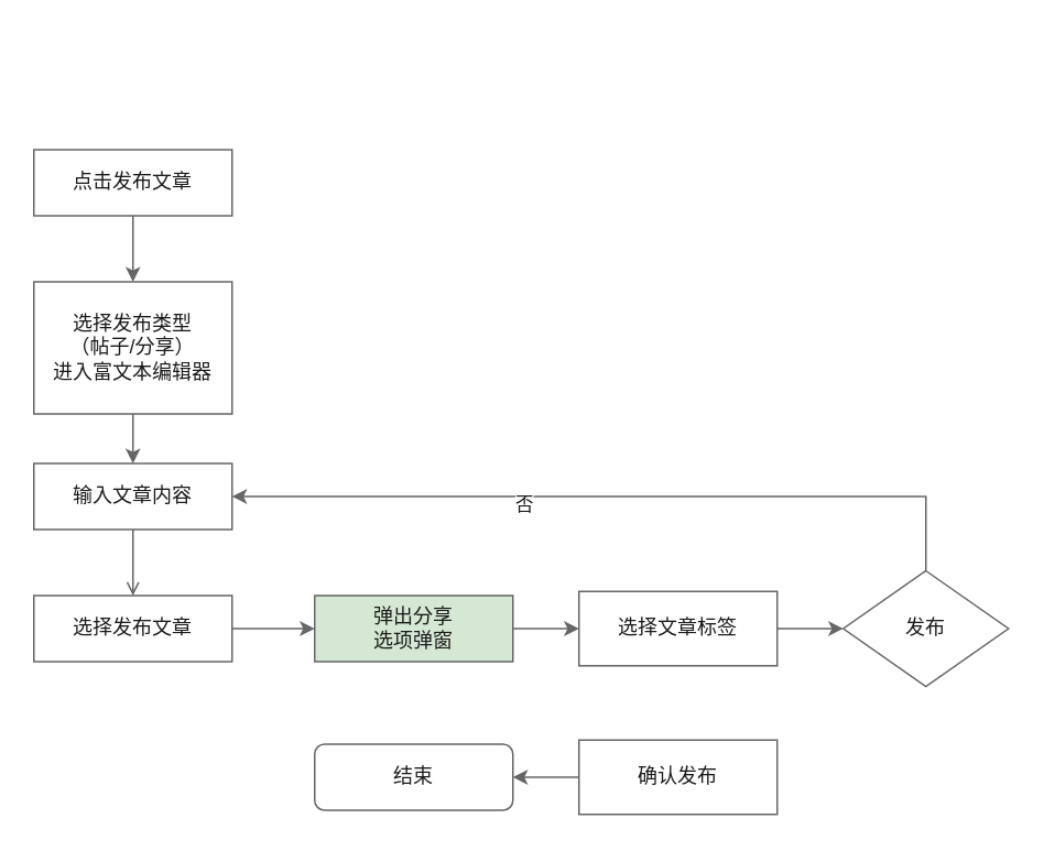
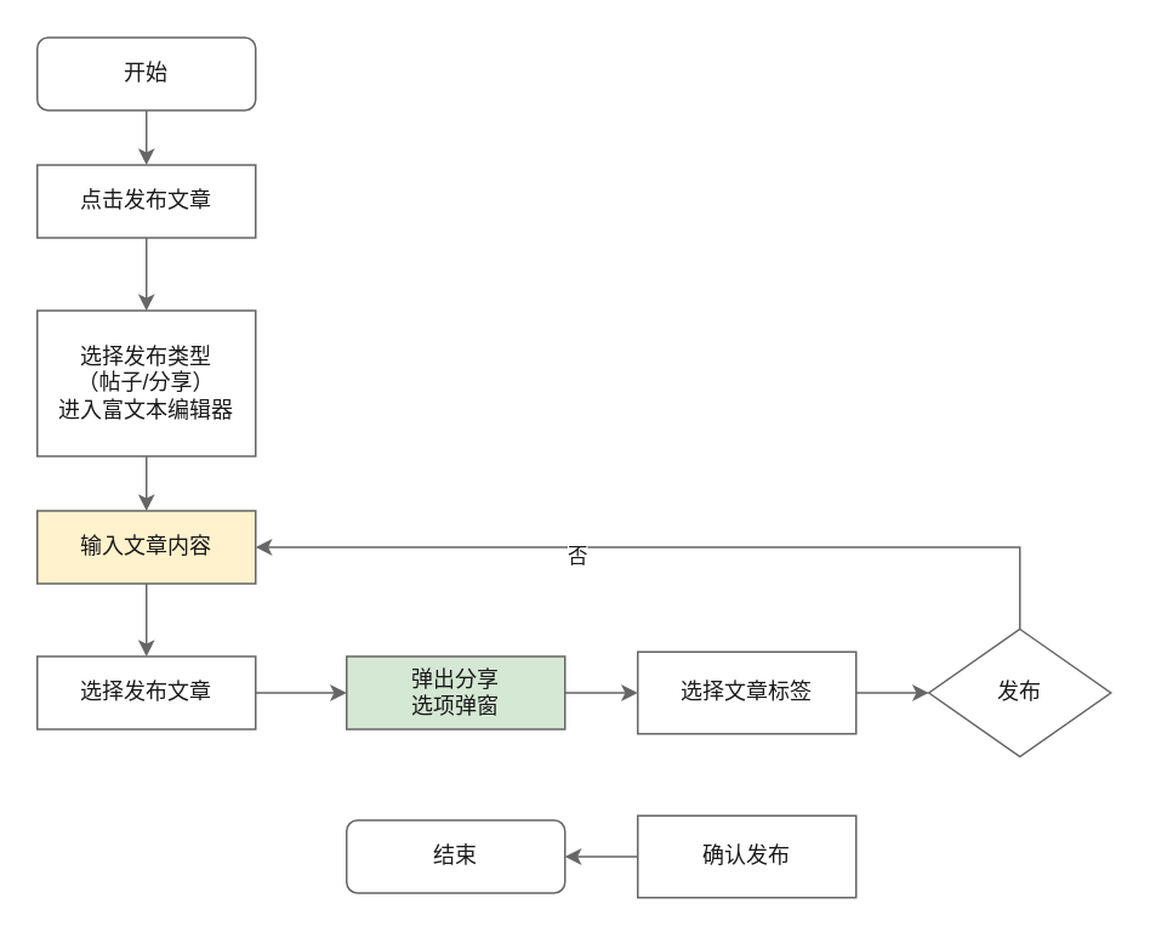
  <mxCell id="0" />
  <mxCell id="1" parent="0" />
+ <mxCell id="2" style="edgeStyle=orthogonalEdgeStyle;rounded=0;orthogonalLoop=1;jettySize=auto;html=1;entryX=0.5;entryY=0;entryDx=0;entryDy=0;fontFamily=Helvetica;fontColor=#1A1A1A;strokeColor=#666666;" edge="1" parent="1" source="3" target="5"><mxGeometry relative="1" as="geometry"><mxPoint x="80" y="120" as="targetPoint" /></mxGeometry></mxCell>
+ <mxCell id="3" value="开始" style="rounded=1;whiteSpace=wrap;html=1;fontFamily=Helvetica;fontColor=#1A1A1A;strokeColor=#666666;" vertex="1" parent="1"><mxGeometry x="20" y="20" width="120" height="40" as="geometry" /></mxCell>
  <mxCell id="4" value="" style="edgeStyle=orthogonalEdgeStyle;rounded=0;orthogonalLoop=1;jettySize=auto;html=1;fontFamily=Helvetica;fontColor=#1A1A1A;strokeColor=#666666;" edge="1" parent="1" source="5" target="21"><mxGeometry relative="1" as="geometry" /></mxCell>
  <mxCell id="5" value="&lt;p&gt;点击发布文章&lt;/p&gt;" style="rounded=0;whiteSpace=wrap;html=1;fontFamily=Helvetica;fontColor=#1A1A1A;strokeColor=#666666;" vertex="1" parent="1"><mxGeometry x="20" y="90" width="120" height="40" as="geometry" /></mxCell>
- <mxCell id="6" value="" style="edgeStyle=orthogonalEdgeStyle;rounded=0;orthogonalLoop=1;jettySize=auto;html=1;fontFamily=Helvetica;fontColor=#1A1A1A;strokeColor=#666666;endArrow=open;" edge="1" parent="1" source="7" target="9"><mxGeometry relative="1" as="geometry" /></mxCell>
- <mxCell id="7" value="输入文章内容" style="whiteSpace=wrap;html=1;rounded=0;fontFamily=Helvetica;fontColor=#1A1A1A;strokeColor=#666666;" vertex="1" parent="1"><mxGeometry x="20" y="280" width="120" height="40" as="geometry" /></mxCell>
+ <mxCell id="6" value="" style="edgeStyle=orthogonalEdgeStyle;rounded=0;orthogonalLoop=1;jettySize=auto;html=1;fontFamily=Helvetica;fontColor=#1A1A1A;strokeColor=#666666;" edge="1" parent="1" source="7" target="9"><mxGeometry relative="1" as="geometry" /></mxCell>
+ <mxCell id="7" value="输入文章内容" style="whiteSpace=wrap;html=1;rounded=0;fontFamily=Helvetica;fontColor=#1A1A1A;strokeColor=#666666;fillColor=#fff2cc;" vertex="1" parent="1"><mxGeometry x="20" y="280" width="120" height="40" as="geometry" /></mxCell>
  <mxCell id="8" value="" style="edgeStyle=orthogonalEdgeStyle;rounded=0;orthogonalLoop=1;jettySize=auto;html=1;fontFamily=Helvetica;fontColor=#1A1A1A;strokeColor=#666666;" edge="1" parent="1" source="9" target="11"><mxGeometry relative="1" as="geometry" /></mxCell>
  <mxCell id="9" value="选择发布文章" style="whiteSpace=wrap;html=1;rounded=0;fontFamily=Helvetica;fontColor=#1A1A1A;strokeColor=#666666;" vertex="1" parent="1"><mxGeometry x="20" y="360" width="120" height="40" as="geometry" /></mxCell>
  <mxCell id="10" value="" style="edgeStyle=orthogonalEdgeStyle;rounded=0;orthogonalLoop=1;jettySize=auto;html=1;fontFamily=Helvetica;fontColor=#1A1A1A;strokeColor=#666666;" edge="1" parent="1" source="11" target="13"><mxGeometry relative="1" as="geometry" /></mxCell>
  <mxCell id="11" value="弹出分享&lt;br&gt;选项弹窗" style="whiteSpace=wrap;html=1;rounded=0;fontFamily=Helvetica;fontColor=#1A1A1A;strokeColor=#666666;fillColor=#d5e8d4;" vertex="1" parent="1"><mxGeometry x="190" y="360" width="120" height="40" as="geometry" /></mxCell>
  <mxCell id="12" value="" style="edgeStyle=orthogonalEdgeStyle;rounded=0;orthogonalLoop=1;jettySize=auto;html=1;fontFamily=Helvetica;fontColor=#1A1A1A;strokeColor=#666666;" edge="1" parent="1" source="13" target="16"><mxGeometry relative="1" as="geometry" /></mxCell>
  <mxCell id="13" value="选择文章标签" style="whiteSpace=wrap;html=1;rounded=0;fontFamily=Helvetica;fontColor=#1A1A1A;strokeColor=#666666;" vertex="1" parent="1"><mxGeometry x="350" y="357.5" width="120" height="45" as="geometry" /></mxCell>
  <mxCell id="14" style="edgeStyle=orthogonalEdgeStyle;rounded=0;orthogonalLoop=1;jettySize=auto;html=1;entryX=1;entryY=0.5;entryDx=0;entryDy=0;fontFamily=Helvetica;fontColor=#1A1A1A;strokeColor=#666666;" edge="1" parent="1" source="16" target="7"><mxGeometry relative="1" as="geometry"><Array as="points"><mxPoint x="560" y="300" /></Array></mxGeometry></mxCell>
  <mxCell id="15" value="否" style="edgeLabel;html=1;align=center;verticalAlign=middle;resizable=0;points=[];fontFamily=Helvetica;fontColor=#1A1A1A;strokeColor=#666666;" vertex="1" connectable="0" parent="14"><mxGeometry x="0.245" y="4" relative="1" as="geometry"><mxPoint as="offset" /></mxGeometry></mxCell>
  <mxCell id="16" value="发布" style="rhombus;whiteSpace=wrap;html=1;rounded=0;fontFamily=Helvetica;fontColor=#1A1A1A;strokeColor=#666666;" vertex="1" parent="1"><mxGeometry x="510" y="345" width="100" height="70" as="geometry" /></mxCell>
  <mxCell id="17" value="" style="edgeStyle=orthogonalEdgeStyle;rounded=0;orthogonalLoop=1;jettySize=auto;html=1;fontFamily=Helvetica;fontColor=#1A1A1A;strokeColor=#666666;" edge="1" parent="1" source="18" target="19"><mxGeometry relative="1" as="geometry" /></mxCell>
  <mxCell id="18" value="确认发布" style="whiteSpace=wrap;html=1;rounded=0;fontFamily=Helvetica;fontColor=#1A1A1A;strokeColor=#666666;" vertex="1" parent="1"><mxGeometry x="350" y="447.5" width="120" height="45" as="geometry" /></mxCell>
  <mxCell id="19" value="结束" style="rounded=1;whiteSpace=wrap;html=1;fontFamily=Helvetica;fontColor=#1A1A1A;strokeColor=#666666;" vertex="1" parent="1"><mxGeometry x="190" y="450" width="120" height="40" as="geometry" /></mxCell>
  <mxCell id="20" value="" style="edgeStyle=orthogonalEdgeStyle;rounded=0;orthogonalLoop=1;jettySize=auto;html=1;fontFamily=Helvetica;fontColor=#1A1A1A;strokeColor=#666666;" edge="1" parent="1" source="21" target="7"><mxGeometry relative="1" as="geometry" /></mxCell>
  <mxCell id="21" value="选择发布类型&lt;br&gt;（帖子/分享）&lt;br&gt;进入富文本编辑器" style="rounded=0;whiteSpace=wrap;html=1;fontFamily=Helvetica;fontColor=#1A1A1A;strokeColor=#666666;" vertex="1" parent="1"><mxGeometry x="20" y="170" width="120" height="80" as="geometry" /></mxCell>
